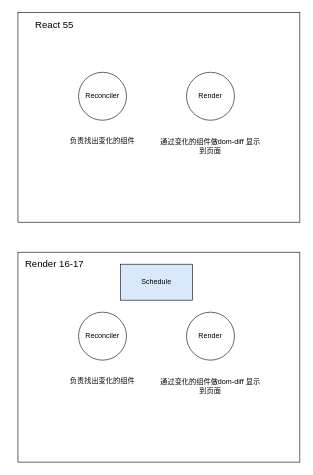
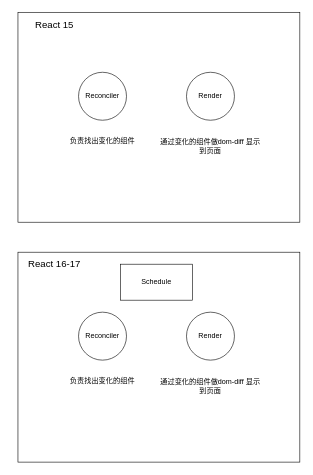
  <mxCell id="0" />
  <mxCell id="1" parent="0" />
  <mxCell id="2" value="" style="rounded=0;whiteSpace=wrap;html=1;" parent="1" vertex="1"><mxGeometry x="29" y="20" width="470" height="350" as="geometry" /></mxCell>
  <mxCell id="3" value="Reconciler" style="ellipse;whiteSpace=wrap;html=1;aspect=fixed;" parent="1" vertex="1"><mxGeometry x="130" y="120" width="80" height="80" as="geometry" /></mxCell>
  <mxCell id="4" value="Render" style="ellipse;whiteSpace=wrap;html=1;aspect=fixed;" parent="1" vertex="1"><mxGeometry x="310" y="120" width="80" height="80" as="geometry" /></mxCell>
  <mxCell id="5" value="负责找出变化的组件" style="text;html=1;strokeColor=none;fillColor=none;align=center;verticalAlign=middle;whiteSpace=wrap;rounded=0;" parent="1" vertex="1"><mxGeometry x="90" y="225" width="160" height="20" as="geometry" /></mxCell>
  <mxCell id="6" value="通过变化的组件做dom-diff 显示到页面" style="text;html=1;strokeColor=none;fillColor=none;align=center;verticalAlign=middle;whiteSpace=wrap;rounded=0;" parent="1" vertex="1"><mxGeometry x="265" y="225" width="170" height="35" as="geometry" /></mxCell>
- <mxCell id="7" value="React 55&lt;br style=&quot;font-size: 16px;&quot;&gt;" style="text;html=1;strokeColor=none;fillColor=none;align=center;verticalAlign=middle;whiteSpace=wrap;rounded=0;strokeWidth=2;fontSize=16;" parent="1" vertex="1"><mxGeometry x="20" y="30" width="140" height="20" as="geometry" /></mxCell>
+ <mxCell id="7" value="React 15&lt;br style=&quot;font-size: 16px;&quot;&gt;" style="text;html=1;strokeColor=none;fillColor=none;align=center;verticalAlign=middle;whiteSpace=wrap;rounded=0;strokeWidth=2;fontSize=16;" parent="1" vertex="1"><mxGeometry x="20" y="30" width="140" height="20" as="geometry" /></mxCell>
  <mxCell id="8" value="" style="rounded=0;whiteSpace=wrap;html=1;" vertex="1" parent="1"><mxGeometry x="29" y="420" width="470" height="350" as="geometry" /></mxCell>
  <mxCell id="9" value="Reconciler" style="ellipse;whiteSpace=wrap;html=1;aspect=fixed;" vertex="1" parent="1"><mxGeometry x="130" y="520" width="80" height="80" as="geometry" /></mxCell>
  <mxCell id="10" value="Render" style="ellipse;whiteSpace=wrap;html=1;aspect=fixed;" vertex="1" parent="1"><mxGeometry x="310" y="520" width="80" height="80" as="geometry" /></mxCell>
  <mxCell id="11" value="负责找出变化的组件" style="text;html=1;strokeColor=none;fillColor=none;align=center;verticalAlign=middle;whiteSpace=wrap;rounded=0;" vertex="1" parent="1"><mxGeometry x="90" y="625" width="160" height="20" as="geometry" /></mxCell>
  <mxCell id="12" value="通过变化的组件做dom-diff 显示到页面" style="text;html=1;strokeColor=none;fillColor=none;align=center;verticalAlign=middle;whiteSpace=wrap;rounded=0;" vertex="1" parent="1"><mxGeometry x="265" y="625" width="170" height="35" as="geometry" /></mxCell>
- <mxCell id="13" value="Render 16-17" style="text;html=1;strokeColor=none;fillColor=none;align=center;verticalAlign=middle;whiteSpace=wrap;rounded=0;strokeWidth=2;fontSize=16;" vertex="1" parent="1"><mxGeometry x="20" y="430" width="140" height="20" as="geometry" /></mxCell>
- <mxCell id="14" value="Schedule" style="rounded=0;whiteSpace=wrap;html=1;fillColor=#dae8fc;" vertex="1" parent="1"><mxGeometry x="200" y="440" width="120" height="60" as="geometry" /></mxCell>
+ <mxCell id="13" value="React 16-17" style="text;html=1;strokeColor=none;fillColor=none;align=center;verticalAlign=middle;whiteSpace=wrap;rounded=0;strokeWidth=2;fontSize=16;" vertex="1" parent="1"><mxGeometry x="20" y="430" width="140" height="20" as="geometry" /></mxCell>
+ <mxCell id="14" value="Schedule" style="rounded=0;whiteSpace=wrap;html=1;" vertex="1" parent="1"><mxGeometry x="200" y="440" width="120" height="60" as="geometry" /></mxCell>
